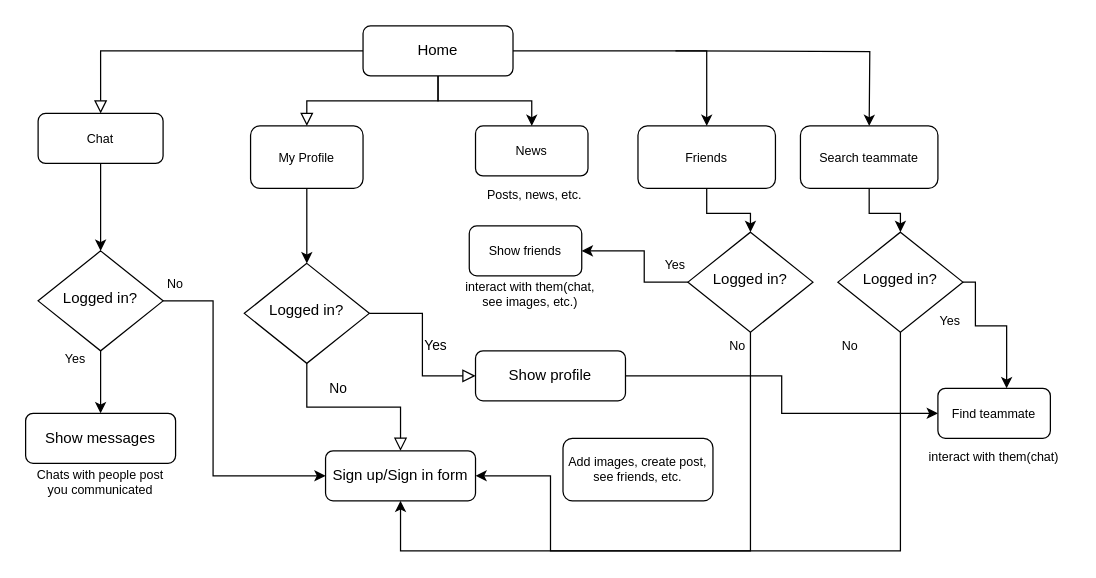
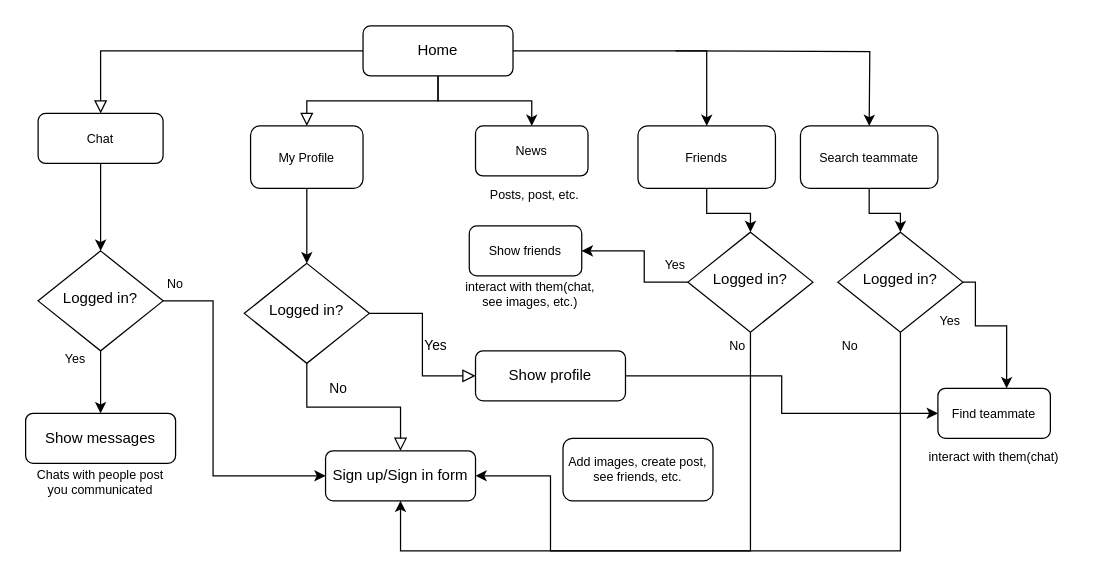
  <mxCell id="0" />
  <mxCell id="1" parent="0" />
  <mxCell id="2" value="" style="rounded=0;html=1;jettySize=auto;orthogonalLoop=1;fontSize=11;endArrow=block;endFill=0;endSize=8;strokeWidth=1;shadow=0;labelBackgroundColor=none;edgeStyle=orthogonalEdgeStyle;entryX=0.5;entryY=0;entryDx=0;entryDy=0;" parent="1" source="5" target="18" edge="1"><mxGeometry relative="1" as="geometry"><mxPoint x="350" y="100" as="targetPoint" /></mxGeometry></mxCell>
  <mxCell id="3" style="edgeStyle=orthogonalEdgeStyle;rounded=0;orthogonalLoop=1;jettySize=auto;html=1;entryX=0.5;entryY=0;entryDx=0;entryDy=0;fontSize=10;" parent="1" source="5" target="23" edge="1"><mxGeometry relative="1" as="geometry" /></mxCell>
  <mxCell id="4" style="edgeStyle=orthogonalEdgeStyle;rounded=0;orthogonalLoop=1;jettySize=auto;html=1;exitX=1;exitY=0.5;exitDx=0;exitDy=0;fontSize=10;" parent="1" source="5" target="28" edge="1"><mxGeometry relative="1" as="geometry"><mxPoint x="540" y="190" as="targetPoint" /></mxGeometry></mxCell>
  <mxCell id="5" value="Home" style="rounded=1;whiteSpace=wrap;html=1;fontSize=12;glass=0;strokeWidth=1;shadow=0;" parent="1" vertex="1"><mxGeometry x="290" y="20" width="120" height="40" as="geometry" /></mxCell>
  <mxCell id="6" value="No" style="rounded=0;html=1;jettySize=auto;orthogonalLoop=1;fontSize=11;endArrow=block;endFill=0;endSize=8;strokeWidth=1;shadow=0;labelBackgroundColor=none;edgeStyle=orthogonalEdgeStyle;" parent="1" source="8" target="9" edge="1"><mxGeometry x="-0.172" y="15" relative="1" as="geometry"><mxPoint as="offset" /></mxGeometry></mxCell>
  <mxCell id="7" value="Yes" style="edgeStyle=orthogonalEdgeStyle;rounded=0;html=1;jettySize=auto;orthogonalLoop=1;fontSize=11;endArrow=block;endFill=0;endSize=8;strokeWidth=1;shadow=0;labelBackgroundColor=none;entryX=0;entryY=0.5;entryDx=0;entryDy=0;" parent="1" source="8" target="11" edge="1"><mxGeometry y="10" relative="1" as="geometry"><mxPoint as="offset" /><mxPoint x="270" y="360" as="targetPoint" /></mxGeometry></mxCell>
  <mxCell id="8" value="Logged in?" style="rhombus;whiteSpace=wrap;html=1;shadow=0;fontFamily=Helvetica;fontSize=12;align=center;strokeWidth=1;spacing=6;spacingTop=-4;" parent="1" vertex="1"><mxGeometry x="195" y="210" width="100" height="80" as="geometry" /></mxCell>
  <mxCell id="9" value="Sign up/Sign in form" style="rounded=1;whiteSpace=wrap;html=1;fontSize=12;glass=0;strokeWidth=1;shadow=0;" parent="1" vertex="1"><mxGeometry x="260" y="360" width="120" height="40" as="geometry" /></mxCell>
  <mxCell id="10" style="edgeStyle=orthogonalEdgeStyle;rounded=0;orthogonalLoop=1;jettySize=auto;html=1;fontSize=10;" parent="1" source="11" target="43" edge="1"><mxGeometry relative="1" as="geometry" /></mxCell>
  <mxCell id="11" value="Show profile" style="rounded=1;whiteSpace=wrap;html=1;fontSize=12;glass=0;strokeWidth=1;shadow=0;" parent="1" vertex="1"><mxGeometry x="380" y="280" width="120" height="40" as="geometry" /></mxCell>
  <mxCell id="12" value="" style="rounded=0;html=1;jettySize=auto;orthogonalLoop=1;fontSize=11;endArrow=block;endFill=0;endSize=8;strokeWidth=1;shadow=0;labelBackgroundColor=none;edgeStyle=orthogonalEdgeStyle;exitX=0;exitY=0.5;exitDx=0;exitDy=0;" parent="1" source="5" edge="1"><mxGeometry relative="1" as="geometry"><mxPoint x="360" y="60" as="sourcePoint" /><mxPoint x="80.029" y="90.023" as="targetPoint" /><Array as="points"><mxPoint x="80" y="40" /></Array></mxGeometry></mxCell>
  <mxCell id="13" style="edgeStyle=orthogonalEdgeStyle;rounded=0;orthogonalLoop=1;jettySize=auto;html=1;entryX=0;entryY=0.5;entryDx=0;entryDy=0;fontSize=14;exitX=1;exitY=0.5;exitDx=0;exitDy=0;" parent="1" source="20" target="9" edge="1"><mxGeometry relative="1" as="geometry"><mxPoint x="250" y="310" as="targetPoint" /><mxPoint x="140" y="240" as="sourcePoint" /><Array as="points"><mxPoint x="170" y="240" /><mxPoint x="170" y="380" /></Array></mxGeometry></mxCell>
  <mxCell id="14" value="Show messages" style="rounded=1;whiteSpace=wrap;html=1;fontSize=12;glass=0;strokeWidth=1;shadow=0;" parent="1" vertex="1"><mxGeometry x="20" y="330" width="120" height="40" as="geometry" /></mxCell>
  <mxCell id="15" value="&lt;font style=&quot;font-size: 10px&quot;&gt;No&lt;/font&gt;" style="text;html=1;strokeColor=none;fillColor=none;align=center;verticalAlign=middle;whiteSpace=wrap;rounded=0;fontSize=14;" parent="1" vertex="1"><mxGeometry x="110" y="210" width="60" height="30" as="geometry" /></mxCell>
  <mxCell id="16" value="&lt;span style=&quot;font-size: 10px&quot;&gt;Yes&lt;/span&gt;" style="text;html=1;strokeColor=none;fillColor=none;align=center;verticalAlign=middle;whiteSpace=wrap;rounded=0;fontSize=14;" parent="1" vertex="1"><mxGeometry x="30" y="270" width="60" height="30" as="geometry" /></mxCell>
  <mxCell id="17" value="" style="edgeStyle=orthogonalEdgeStyle;rounded=0;orthogonalLoop=1;jettySize=auto;html=1;fontSize=10;" parent="1" source="18" target="8" edge="1"><mxGeometry relative="1" as="geometry" /></mxCell>
  <mxCell id="18" value="My Profile" style="rounded=1;whiteSpace=wrap;html=1;fontSize=10;" parent="1" vertex="1"><mxGeometry x="200" y="100" width="90" height="50" as="geometry" /></mxCell>
  <mxCell id="19" style="edgeStyle=orthogonalEdgeStyle;rounded=0;orthogonalLoop=1;jettySize=auto;html=1;entryX=0.5;entryY=0;entryDx=0;entryDy=0;fontSize=10;" parent="1" source="20" target="14" edge="1"><mxGeometry relative="1" as="geometry" /></mxCell>
  <mxCell id="20" value="Logged in?" style="rhombus;whiteSpace=wrap;html=1;shadow=0;fontFamily=Helvetica;fontSize=12;align=center;strokeWidth=1;spacing=6;spacingTop=-4;" parent="1" vertex="1"><mxGeometry x="30" y="200" width="100" height="80" as="geometry" /></mxCell>
  <mxCell id="21" style="edgeStyle=orthogonalEdgeStyle;rounded=0;orthogonalLoop=1;jettySize=auto;html=1;entryX=0.5;entryY=0;entryDx=0;entryDy=0;fontSize=10;" parent="1" source="22" target="20" edge="1"><mxGeometry relative="1" as="geometry" /></mxCell>
  <mxCell id="22" value="Chat" style="rounded=1;whiteSpace=wrap;html=1;fontSize=10;" parent="1" vertex="1"><mxGeometry x="30" y="90" width="100" height="40" as="geometry" /></mxCell>
  <mxCell id="23" value="News" style="rounded=1;whiteSpace=wrap;html=1;fontSize=10;" parent="1" vertex="1"><mxGeometry x="380" y="100" width="90" height="40" as="geometry" /></mxCell>
- <mxCell id="24" value="Posts, news, etc." style="text;html=1;strokeColor=none;fillColor=none;align=center;verticalAlign=middle;whiteSpace=wrap;rounded=0;fontSize=10;" parent="1" vertex="1"><mxGeometry x="385" y="140" width="85" height="30" as="geometry" /></mxCell>
+ <mxCell id="24" value="Posts, post, etc." style="text;html=1;strokeColor=none;fillColor=none;align=center;verticalAlign=middle;whiteSpace=wrap;rounded=0;fontSize=10;" parent="1" vertex="1"><mxGeometry x="385" y="140" width="85" height="30" as="geometry" /></mxCell>
  <mxCell id="25" value="Chats with people post you communicated" style="text;html=1;strokeColor=none;fillColor=none;align=center;verticalAlign=middle;whiteSpace=wrap;rounded=0;fontSize=10;" parent="1" vertex="1"><mxGeometry x="20" y="370" width="120" height="30" as="geometry" /></mxCell>
  <mxCell id="26" value="Add images, create post, see friends, etc." style="rounded=1;whiteSpace=wrap;html=1;fontSize=10;" parent="1" vertex="1"><mxGeometry x="450" y="350" width="120" height="50" as="geometry" /></mxCell>
  <mxCell id="27" style="edgeStyle=orthogonalEdgeStyle;rounded=0;orthogonalLoop=1;jettySize=auto;html=1;entryX=0.5;entryY=0;entryDx=0;entryDy=0;fontSize=10;" parent="1" source="28" target="31" edge="1"><mxGeometry relative="1" as="geometry" /></mxCell>
  <mxCell id="28" value="Friends" style="rounded=1;whiteSpace=wrap;html=1;fontSize=10;" parent="1" vertex="1"><mxGeometry x="510" y="100" width="110" height="50" as="geometry" /></mxCell>
  <mxCell id="29" style="edgeStyle=orthogonalEdgeStyle;rounded=0;orthogonalLoop=1;jettySize=auto;html=1;fontSize=10;entryX=0.5;entryY=1;entryDx=0;entryDy=0;" parent="1" source="31" target="9" edge="1"><mxGeometry relative="1" as="geometry"><mxPoint x="565" y="440" as="targetPoint" /><Array as="points"><mxPoint x="600" y="440" /><mxPoint x="320" y="440" /></Array></mxGeometry></mxCell>
  <mxCell id="30" style="edgeStyle=orthogonalEdgeStyle;rounded=0;orthogonalLoop=1;jettySize=auto;html=1;fontSize=10;entryX=1;entryY=0.5;entryDx=0;entryDy=0;" parent="1" source="31" target="32" edge="1"><mxGeometry relative="1" as="geometry"><mxPoint x="480" y="210" as="targetPoint" /><Array as="points"><mxPoint x="515" y="225" /><mxPoint x="515" y="200" /></Array></mxGeometry></mxCell>
  <mxCell id="31" value="Logged in?" style="rhombus;whiteSpace=wrap;html=1;shadow=0;fontFamily=Helvetica;fontSize=12;align=center;strokeWidth=1;spacing=6;spacingTop=-4;" parent="1" vertex="1"><mxGeometry x="550" y="185" width="100" height="80" as="geometry" /></mxCell>
  <mxCell id="32" value="Show friends" style="rounded=1;whiteSpace=wrap;html=1;fontSize=10;" parent="1" vertex="1"><mxGeometry x="375" y="180" width="90" height="40" as="geometry" /></mxCell>
  <mxCell id="33" value="&lt;font style=&quot;font-size: 10px&quot;&gt;No&lt;/font&gt;" style="text;html=1;strokeColor=none;fillColor=none;align=center;verticalAlign=middle;whiteSpace=wrap;rounded=0;fontSize=14;" parent="1" vertex="1"><mxGeometry x="560" y="260" width="60" height="30" as="geometry" /></mxCell>
  <mxCell id="34" value="&lt;span style=&quot;font-size: 10px&quot;&gt;Yes&lt;/span&gt;" style="text;html=1;strokeColor=none;fillColor=none;align=center;verticalAlign=middle;whiteSpace=wrap;rounded=0;fontSize=14;" parent="1" vertex="1"><mxGeometry x="510" y="195" width="60" height="30" as="geometry" /></mxCell>
  <mxCell id="35" value="interact with them(chat, see images, etc.)" style="text;html=1;strokeColor=none;fillColor=none;align=center;verticalAlign=middle;whiteSpace=wrap;rounded=0;fontSize=10;" parent="1" vertex="1"><mxGeometry x="364" y="220" width="120" height="30" as="geometry" /></mxCell>
  <mxCell id="36" style="edgeStyle=orthogonalEdgeStyle;rounded=0;orthogonalLoop=1;jettySize=auto;html=1;exitX=1;exitY=0.5;exitDx=0;exitDy=0;fontSize=10;" edge="1" parent="1"><mxGeometry relative="1" as="geometry"><mxPoint x="695" y="100" as="targetPoint" /><mxPoint x="540" y="40" as="sourcePoint" /></mxGeometry></mxCell>
  <mxCell id="37" value="Search teammate" style="rounded=1;whiteSpace=wrap;html=1;fontSize=10;" vertex="1" parent="1"><mxGeometry x="640" y="100" width="110" height="50" as="geometry" /></mxCell>
  <mxCell id="38" style="edgeStyle=orthogonalEdgeStyle;rounded=0;orthogonalLoop=1;jettySize=auto;html=1;fontSize=10;" edge="1" parent="1" source="37" target="39"><mxGeometry relative="1" as="geometry"><mxPoint x="690" y="140" as="sourcePoint" /><mxPoint x="695" y="200" as="targetPoint" /><Array as="points" /></mxGeometry></mxCell>
  <mxCell id="39" value="Logged in?" style="rhombus;whiteSpace=wrap;html=1;shadow=0;fontFamily=Helvetica;fontSize=12;align=center;strokeWidth=1;spacing=6;spacingTop=-4;" vertex="1" parent="1"><mxGeometry x="670" y="185" width="100" height="80" as="geometry" /></mxCell>
  <mxCell id="40" value="&lt;font style=&quot;font-size: 10px&quot;&gt;No&lt;/font&gt;" style="text;html=1;strokeColor=none;fillColor=none;align=center;verticalAlign=middle;whiteSpace=wrap;rounded=0;fontSize=14;" vertex="1" parent="1"><mxGeometry x="650" y="260" width="60" height="30" as="geometry" /></mxCell>
  <mxCell id="41" style="edgeStyle=orthogonalEdgeStyle;rounded=0;orthogonalLoop=1;jettySize=auto;html=1;fontSize=10;" edge="1" parent="1" target="9"><mxGeometry relative="1" as="geometry"><mxPoint x="440" y="400" as="targetPoint" /><Array as="points"><mxPoint x="720" y="440" /><mxPoint x="440" y="440" /><mxPoint x="440" y="380" /></Array><mxPoint x="720" y="265" as="sourcePoint" /></mxGeometry></mxCell>
  <mxCell id="42" value="&lt;span style=&quot;font-size: 10px&quot;&gt;Yes&lt;/span&gt;" style="text;html=1;strokeColor=none;fillColor=none;align=center;verticalAlign=middle;whiteSpace=wrap;rounded=0;fontSize=14;" vertex="1" parent="1"><mxGeometry x="730" y="240" width="60" height="30" as="geometry" /></mxCell>
  <mxCell id="43" value="Find teammate" style="rounded=1;whiteSpace=wrap;html=1;fontSize=10;" vertex="1" parent="1"><mxGeometry x="750" y="310" width="90" height="40" as="geometry" /></mxCell>
  <mxCell id="44" style="edgeStyle=orthogonalEdgeStyle;rounded=0;orthogonalLoop=1;jettySize=auto;html=1;fontSize=10;" edge="1" parent="1" source="39" target="43"><mxGeometry relative="1" as="geometry"><mxPoint x="575" y="160" as="sourcePoint" /><mxPoint x="610" y="195" as="targetPoint" /><Array as="points"><mxPoint x="780" y="225" /><mxPoint x="780" y="260" /><mxPoint x="805" y="260" /></Array></mxGeometry></mxCell>
  <mxCell id="45" value="interact with them(chat)" style="text;html=1;strokeColor=none;fillColor=none;align=center;verticalAlign=middle;whiteSpace=wrap;rounded=0;fontSize=10;" vertex="1" parent="1"><mxGeometry x="735" y="350" width="120" height="30" as="geometry" /></mxCell>
